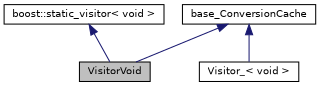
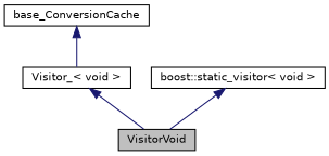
  digraph {
    node [color=black fillcolor=white fontname=Helvetica fontsize=10 shape=record style=filled]
    edge [color=midnightblue dir=back fontname=Helvetica fontsize=10 labelfontname=Helvetica labelfontsize=10 style=solid]
    n1 [fillcolor=grey75 fontcolor=black height=0.2 label=VisitorVoid width=0.4]
    n2 [height=0.2 label="Visitor_\< void \>" width=0.4]
    n3 [height=0.2 label="boost::static_visitor\< void \>" width=0.4]
    n4 [height=0.2 label=base_ConversionCache width=0.4]
-   n4 -> n1
+   n2 -> n1
    n3 -> n1
    n4 -> n2
  }
